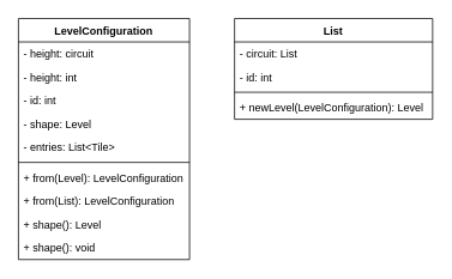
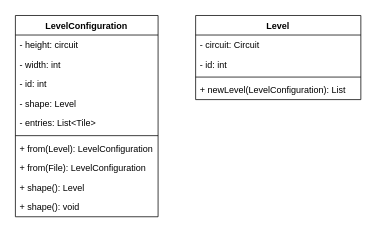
  <mxCell id="0" />
  <mxCell id="1" parent="0" />
- <mxCell id="2" value="List" style="swimlane;fontStyle=1;align=center;verticalAlign=top;childLayout=stackLayout;horizontal=1;startSize=26;horizontalStack=0;resizeParent=1;resizeParentMax=0;resizeLast=0;collapsible=1;marginBottom=0;" parent="1" vertex="1"><mxGeometry x="260" y="20" width="220" height="112" as="geometry" /></mxCell>
- <mxCell id="3" value="- circuit: List" style="text;strokeColor=none;fillColor=none;align=left;verticalAlign=top;spacingLeft=4;spacingRight=4;overflow=hidden;rotatable=0;points=[[0,0.5],[1,0.5]];portConstraint=eastwest;" parent="2" vertex="1"><mxGeometry y="26" width="220" height="26" as="geometry" /></mxCell>
+ <mxCell id="2" value="Level" style="swimlane;fontStyle=1;align=center;verticalAlign=top;childLayout=stackLayout;horizontal=1;startSize=26;horizontalStack=0;resizeParent=1;resizeParentMax=0;resizeLast=0;collapsible=1;marginBottom=0;" parent="1" vertex="1"><mxGeometry x="260" y="20" width="220" height="112" as="geometry" /></mxCell>
+ <mxCell id="3" value="- circuit: Circuit" style="text;strokeColor=none;fillColor=none;align=left;verticalAlign=top;spacingLeft=4;spacingRight=4;overflow=hidden;rotatable=0;points=[[0,0.5],[1,0.5]];portConstraint=eastwest;" parent="2" vertex="1"><mxGeometry y="26" width="220" height="26" as="geometry" /></mxCell>
  <mxCell id="4" value="- id: int" style="text;strokeColor=none;fillColor=none;align=left;verticalAlign=top;spacingLeft=4;spacingRight=4;overflow=hidden;rotatable=0;points=[[0,0.5],[1,0.5]];portConstraint=eastwest;" parent="2" vertex="1"><mxGeometry y="52" width="220" height="26" as="geometry" /></mxCell>
  <mxCell id="5" value="" style="line;strokeWidth=1;fillColor=none;align=left;verticalAlign=middle;spacingTop=-1;spacingLeft=3;spacingRight=3;rotatable=0;labelPosition=right;points=[];portConstraint=eastwest;strokeColor=inherit;" parent="2" vertex="1"><mxGeometry y="78" width="220" height="8" as="geometry" /></mxCell>
- <mxCell id="6" value="+ newLevel(LevelConfiguration): Level" style="text;strokeColor=none;fillColor=none;align=left;verticalAlign=top;spacingLeft=4;spacingRight=4;overflow=hidden;rotatable=0;points=[[0,0.5],[1,0.5]];portConstraint=eastwest;" parent="2" vertex="1"><mxGeometry y="86" width="220" height="26" as="geometry" /></mxCell>
+ <mxCell id="6" value="+ newLevel(LevelConfiguration): List" style="text;strokeColor=none;fillColor=none;align=left;verticalAlign=top;spacingLeft=4;spacingRight=4;overflow=hidden;rotatable=0;points=[[0,0.5],[1,0.5]];portConstraint=eastwest;" parent="2" vertex="1"><mxGeometry y="86" width="220" height="26" as="geometry" /></mxCell>
  <mxCell id="7" value="LevelConfiguration" style="swimlane;fontStyle=1;align=center;verticalAlign=top;childLayout=stackLayout;horizontal=1;startSize=26;horizontalStack=0;resizeParent=1;resizeParentMax=0;resizeLast=0;collapsible=1;marginBottom=0;" parent="1" vertex="1"><mxGeometry x="20" y="20" width="190" height="268" as="geometry" /></mxCell>
  <mxCell id="8" value="- height: circuit" style="text;strokeColor=none;fillColor=none;align=left;verticalAlign=top;spacingLeft=4;spacingRight=4;overflow=hidden;rotatable=0;points=[[0,0.5],[1,0.5]];portConstraint=eastwest;" parent="7" vertex="1"><mxGeometry y="26" width="190" height="26" as="geometry" /></mxCell>
- <mxCell id="9" value="- height: int" style="text;strokeColor=none;fillColor=none;align=left;verticalAlign=top;spacingLeft=4;spacingRight=4;overflow=hidden;rotatable=0;points=[[0,0.5],[1,0.5]];portConstraint=eastwest;" parent="7" vertex="1"><mxGeometry y="52" width="190" height="26" as="geometry" /></mxCell>
+ <mxCell id="9" value="- width: int" style="text;strokeColor=none;fillColor=none;align=left;verticalAlign=top;spacingLeft=4;spacingRight=4;overflow=hidden;rotatable=0;points=[[0,0.5],[1,0.5]];portConstraint=eastwest;" parent="7" vertex="1"><mxGeometry y="52" width="190" height="26" as="geometry" /></mxCell>
  <mxCell id="10" value="- id: int" style="text;strokeColor=none;fillColor=none;align=left;verticalAlign=top;spacingLeft=4;spacingRight=4;overflow=hidden;rotatable=0;points=[[0,0.5],[1,0.5]];portConstraint=eastwest;" parent="7" vertex="1"><mxGeometry y="78" width="190" height="26" as="geometry" /></mxCell>
  <mxCell id="11" value="- shape: Level" style="text;strokeColor=none;fillColor=none;align=left;verticalAlign=top;spacingLeft=4;spacingRight=4;overflow=hidden;rotatable=0;points=[[0,0.5],[1,0.5]];portConstraint=eastwest;" parent="7" vertex="1"><mxGeometry y="104" width="190" height="26" as="geometry" /></mxCell>
  <mxCell id="12" value="- entries: List&lt;Tile&gt;" style="text;strokeColor=none;fillColor=none;align=left;verticalAlign=top;spacingLeft=4;spacingRight=4;overflow=hidden;rotatable=0;points=[[0,0.5],[1,0.5]];portConstraint=eastwest;" parent="7" vertex="1"><mxGeometry y="130" width="190" height="26" as="geometry" /></mxCell>
  <mxCell id="13" value="" style="line;strokeWidth=1;fillColor=none;align=left;verticalAlign=middle;spacingTop=-1;spacingLeft=3;spacingRight=3;rotatable=0;labelPosition=right;points=[];portConstraint=eastwest;strokeColor=inherit;" parent="7" vertex="1"><mxGeometry y="156" width="190" height="8" as="geometry" /></mxCell>
  <mxCell id="14" value="+ from(Level): LevelConfiguration" style="text;strokeColor=none;fillColor=none;align=left;verticalAlign=top;spacingLeft=4;spacingRight=4;overflow=hidden;rotatable=0;points=[[0,0.5],[1,0.5]];portConstraint=eastwest;" vertex="1" parent="7"><mxGeometry y="164" width="190" height="26" as="geometry" /></mxCell>
- <mxCell id="15" value="+ from(List): LevelConfiguration" style="text;strokeColor=none;fillColor=none;align=left;verticalAlign=top;spacingLeft=4;spacingRight=4;overflow=hidden;rotatable=0;points=[[0,0.5],[1,0.5]];portConstraint=eastwest;" vertex="1" parent="7"><mxGeometry y="190" width="190" height="26" as="geometry" /></mxCell>
+ <mxCell id="15" value="+ from(File): LevelConfiguration" style="text;strokeColor=none;fillColor=none;align=left;verticalAlign=top;spacingLeft=4;spacingRight=4;overflow=hidden;rotatable=0;points=[[0,0.5],[1,0.5]];portConstraint=eastwest;" vertex="1" parent="7"><mxGeometry y="190" width="190" height="26" as="geometry" /></mxCell>
  <mxCell id="16" value="+ shape(): Level" style="text;strokeColor=none;fillColor=none;align=left;verticalAlign=top;spacingLeft=4;spacingRight=4;overflow=hidden;rotatable=0;points=[[0,0.5],[1,0.5]];portConstraint=eastwest;" parent="7" vertex="1"><mxGeometry y="216" width="190" height="26" as="geometry" /></mxCell>
  <mxCell id="17" value="+ shape(): void" style="text;strokeColor=none;fillColor=none;align=left;verticalAlign=top;spacingLeft=4;spacingRight=4;overflow=hidden;rotatable=0;points=[[0,0.5],[1,0.5]];portConstraint=eastwest;" parent="7" vertex="1"><mxGeometry y="242" width="190" height="26" as="geometry" /></mxCell>
